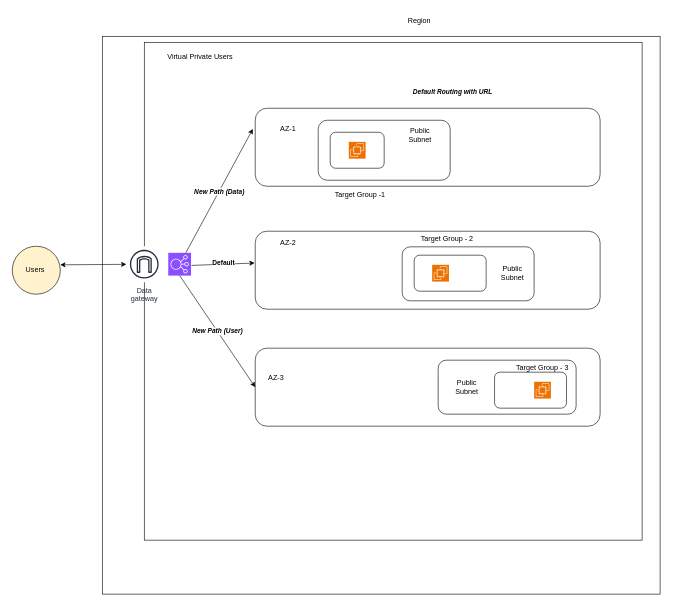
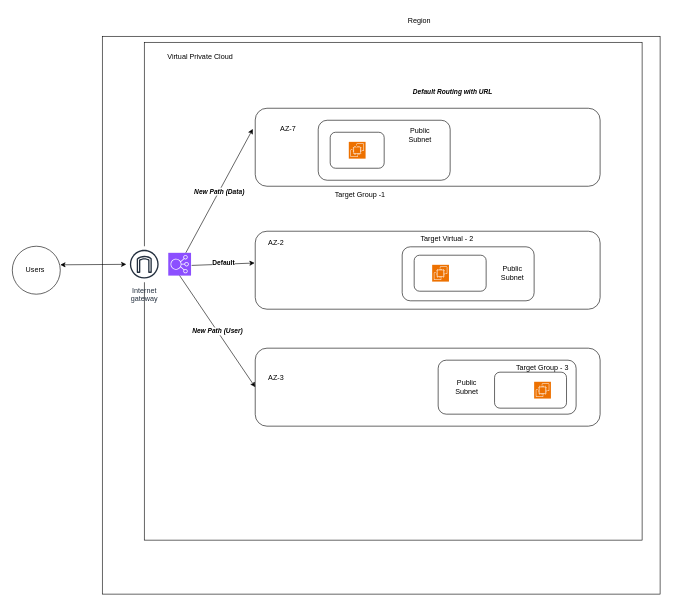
  <mxCell id="0" />
  <mxCell id="1" parent="0" />
  <mxCell id="2" value="" style="whiteSpace=wrap;html=1;" vertex="1" parent="1"><mxGeometry x="535" y="110" width="120" height="680" as="geometry" /></mxCell>
  <mxCell id="3" value="" style="rounded=1;whiteSpace=wrap;html=1;movable=1;resizable=1;rotatable=1;deletable=1;editable=1;locked=0;connectable=1;" vertex="1" parent="1"><mxGeometry x="535" y="110" width="120" height="640" as="geometry" /></mxCell>
  <mxCell id="4" value="" style="rounded=1;whiteSpace=wrap;html=1;" vertex="1" parent="1"><mxGeometry x="290" y="110" width="120" height="60" as="geometry" /></mxCell>
- <mxCell id="5" value="Users&amp;nbsp;" style="ellipse;whiteSpace=wrap;html=1;aspect=fixed;fillColor=#fff2cc;" vertex="1" parent="1"><mxGeometry x="20" y="410" width="80" height="80" as="geometry" /></mxCell>
+ <mxCell id="5" value="Users&amp;nbsp;" style="ellipse;whiteSpace=wrap;html=1;aspect=fixed;" vertex="1" parent="1"><mxGeometry x="20" y="410" width="80" height="80" as="geometry" /></mxCell>
  <mxCell id="6" value="" style="whiteSpace=wrap;html=1;aspect=fixed;" vertex="1" parent="1"><mxGeometry x="170" y="60" width="930" height="930" as="geometry" /></mxCell>
  <mxCell id="7" value="" style="whiteSpace=wrap;html=1;aspect=fixed;movable=1;resizable=1;rotatable=1;deletable=1;editable=1;locked=0;connectable=1;" vertex="1" parent="1"><mxGeometry x="240" y="70" width="830" height="830" as="geometry" /></mxCell>
  <mxCell id="8" value="Region&amp;nbsp;" style="text;html=1;align=center;verticalAlign=middle;resizable=0;points=[];autosize=1;strokeColor=none;fillColor=none;" vertex="1" parent="1"><mxGeometry x="670" y="20" width="60" height="30" as="geometry" /></mxCell>
- <mxCell id="9" value="Virtual Private Users&amp;nbsp;" style="text;html=1;align=center;verticalAlign=middle;whiteSpace=wrap;rounded=0;" vertex="1" parent="1"><mxGeometry x="230" y="80" width="210" height="30" as="geometry" /></mxCell>
+ <mxCell id="9" value="Virtual Private Cloud&amp;nbsp;" style="text;html=1;align=center;verticalAlign=middle;whiteSpace=wrap;rounded=0;" vertex="1" parent="1"><mxGeometry x="230" y="80" width="210" height="30" as="geometry" /></mxCell>
  <mxCell id="10" value="" style="rounded=1;whiteSpace=wrap;html=1;" vertex="1" parent="1"><mxGeometry x="425" y="180" width="575" height="130" as="geometry" /></mxCell>
- <mxCell id="11" value="AZ-1" style="text;html=1;align=center;verticalAlign=middle;whiteSpace=wrap;rounded=0;" vertex="1" parent="1"><mxGeometry x="450" y="200" width="60" height="30" as="geometry" /></mxCell>
+ <mxCell id="11" value="AZ-7" style="text;html=1;align=center;verticalAlign=middle;whiteSpace=wrap;rounded=0;" vertex="1" parent="1"><mxGeometry x="450" y="200" width="60" height="30" as="geometry" /></mxCell>
  <mxCell id="12" value="" style="rounded=1;whiteSpace=wrap;html=1;" vertex="1" parent="1"><mxGeometry x="425" y="385" width="575" height="130" as="geometry" /></mxCell>
  <mxCell id="13" value="" style="rounded=1;whiteSpace=wrap;html=1;" vertex="1" parent="1"><mxGeometry x="425" y="580" width="575" height="130" as="geometry" /></mxCell>
- <mxCell id="14" value="AZ-2" style="text;html=1;align=center;verticalAlign=middle;whiteSpace=wrap;rounded=0;" vertex="1" parent="1"><mxGeometry x="450" y="390" width="60" height="30" as="geometry" /></mxCell>
+ <mxCell id="14" value="AZ-2" style="text;html=1;align=center;verticalAlign=middle;whiteSpace=wrap;rounded=0;" vertex="1" parent="1"><mxGeometry x="430" y="390" width="60" height="30" as="geometry" /></mxCell>
  <mxCell id="15" value="AZ-3" style="text;html=1;align=center;verticalAlign=middle;whiteSpace=wrap;rounded=0;" vertex="1" parent="1"><mxGeometry x="430" y="615" width="60" height="30" as="geometry" /></mxCell>
- <mxCell id="16" value="Data&#10;gateway" style="sketch=0;outlineConnect=0;fontColor=#232F3E;gradientColor=none;strokeColor=#232F3E;fillColor=#ffffff;dashed=0;verticalLabelPosition=bottom;verticalAlign=top;align=center;html=1;fontSize=12;fontStyle=0;aspect=fixed;shape=mxgraph.aws4.resourceIcon;resIcon=mxgraph.aws4.internet_gateway;" vertex="1" parent="1"><mxGeometry x="210" y="410" width="60" height="60" as="geometry" /></mxCell>
+ <mxCell id="16" value="Internet&#10;gateway" style="sketch=0;outlineConnect=0;fontColor=#232F3E;gradientColor=none;strokeColor=#232F3E;fillColor=#ffffff;dashed=0;verticalLabelPosition=bottom;verticalAlign=top;align=center;html=1;fontSize=12;fontStyle=0;aspect=fixed;shape=mxgraph.aws4.resourceIcon;resIcon=mxgraph.aws4.internet_gateway;" vertex="1" parent="1"><mxGeometry x="210" y="410" width="60" height="60" as="geometry" /></mxCell>
  <mxCell id="17" value="" style="rounded=1;whiteSpace=wrap;html=1;" vertex="1" parent="1"><mxGeometry x="530" y="200" width="220" height="100" as="geometry" /></mxCell>
  <mxCell id="18" value="" style="rounded=1;whiteSpace=wrap;html=1;" vertex="1" parent="1"><mxGeometry x="670" y="411" width="220" height="90" as="geometry" /></mxCell>
  <mxCell id="19" value="" style="rounded=1;whiteSpace=wrap;html=1;" vertex="1" parent="1"><mxGeometry x="730" y="600" width="230" height="90" as="geometry" /></mxCell>
  <mxCell id="20" value="" style="sketch=0;points=[[0,0,0],[0.25,0,0],[0.5,0,0],[0.75,0,0],[1,0,0],[0,1,0],[0.25,1,0],[0.5,1,0],[0.75,1,0],[1,1,0],[0,0.25,0],[0,0.5,0],[0,0.75,0],[1,0.25,0],[1,0.5,0],[1,0.75,0]];outlineConnect=0;fontColor=#232F3E;fillColor=#8C4FFF;strokeColor=#ffffff;dashed=0;verticalLabelPosition=bottom;verticalAlign=top;align=center;html=1;fontSize=12;fontStyle=0;aspect=fixed;shape=mxgraph.aws4.resourceIcon;resIcon=mxgraph.aws4.elastic_load_balancing;" vertex="1" parent="1"><mxGeometry x="280" y="421" width="38" height="38" as="geometry" /></mxCell>
  <mxCell id="21" value="Target Group -1" style="text;html=1;align=center;verticalAlign=middle;whiteSpace=wrap;rounded=1;movable=0;resizable=0;rotatable=0;deletable=0;editable=0;locked=1;connectable=0;" vertex="1" parent="1"><mxGeometry x="540" y="209" width="120" height="230" as="geometry" /></mxCell>
  <mxCell id="22" value="" style="rounded=1;whiteSpace=wrap;html=1;" vertex="1" parent="1"><mxGeometry x="690" y="425" width="120" height="60" as="geometry" /></mxCell>
  <mxCell id="23" value="" style="rounded=1;whiteSpace=wrap;html=1;" vertex="1" parent="1"><mxGeometry x="550" y="220" width="90" height="60" as="geometry" /></mxCell>
  <mxCell id="24" value="" style="rounded=1;whiteSpace=wrap;html=1;" vertex="1" parent="1"><mxGeometry x="824" y="620" width="120" height="60" as="geometry" /></mxCell>
  <mxCell id="25" value="Public Subnet" style="text;html=1;align=center;verticalAlign=middle;whiteSpace=wrap;rounded=0;" vertex="1" parent="1"><mxGeometry x="670" y="210" width="60" height="30" as="geometry" /></mxCell>
  <mxCell id="26" value="Public Subnet" style="text;html=1;align=center;verticalAlign=middle;whiteSpace=wrap;rounded=0;" vertex="1" parent="1"><mxGeometry x="824" y="439" width="60" height="30" as="geometry" /></mxCell>
  <mxCell id="27" value="Public Subnet" style="text;html=1;align=center;verticalAlign=middle;whiteSpace=wrap;rounded=0;" vertex="1" parent="1"><mxGeometry x="748" y="630" width="60" height="30" as="geometry" /></mxCell>
  <mxCell id="28" value="" style="endArrow=classic;html=1;rounded=0;" edge="1" parent="1" source="20"><mxGeometry relative="1" as="geometry"><mxPoint x="360" y="390" as="sourcePoint" /><mxPoint x="421" y="214.5" as="targetPoint" /></mxGeometry></mxCell>
  <mxCell id="29" value="&lt;b&gt;&lt;i&gt;New Path (Data)&lt;/i&gt;&lt;/b&gt;" style="edgeLabel;resizable=0;html=1;;align=center;verticalAlign=middle;" connectable="0" vertex="1" parent="28"><mxGeometry relative="1" as="geometry" /></mxCell>
  <mxCell id="30" value="" style="endArrow=classic;html=1;rounded=0;exitX=0.5;exitY=1;exitDx=0;exitDy=0;exitPerimeter=0;entryX=0;entryY=0.5;entryDx=0;entryDy=0;" edge="1" parent="1" source="20" target="13"><mxGeometry relative="1" as="geometry"><mxPoint x="320" y="730.5" as="sourcePoint" /><mxPoint x="421" y="520" as="targetPoint" /></mxGeometry></mxCell>
  <mxCell id="31" value="&lt;b&gt;&lt;i&gt;New Path (User)&lt;/i&gt;&lt;/b&gt;" style="edgeLabel;resizable=0;html=1;;align=center;verticalAlign=middle;" connectable="0" vertex="1" parent="30"><mxGeometry relative="1" as="geometry" /></mxCell>
  <mxCell id="32" value="" style="endArrow=classic;html=1;rounded=0;" edge="1" parent="1"><mxGeometry relative="1" as="geometry"><mxPoint x="319" y="442" as="sourcePoint" /><mxPoint x="424" y="438" as="targetPoint" /><Array as="points"><mxPoint x="424" y="438" /></Array></mxGeometry></mxCell>
  <mxCell id="33" value="&lt;b&gt;&lt;i&gt;Default Routing with URL&lt;/i&gt;&lt;/b&gt;" style="edgeLabel;resizable=0;html=1;;align=center;verticalAlign=middle;" connectable="0" vertex="1" parent="32"><mxGeometry relative="1" as="geometry"><mxPoint x="382" y="-288" as="offset" /></mxGeometry></mxCell>
  <mxCell id="34" value="&lt;b&gt;Default&lt;/b&gt;" style="edgeLabel;html=1;align=center;verticalAlign=middle;resizable=0;points=[];" vertex="1" connectable="0" parent="32"><mxGeometry x="0.011" y="2" relative="1" as="geometry"><mxPoint as="offset" /></mxGeometry></mxCell>
  <mxCell id="35" value="" style="sketch=0;points=[[0,0,0],[0.25,0,0],[0.5,0,0],[0.75,0,0],[1,0,0],[0,1,0],[0.25,1,0],[0.5,1,0],[0.75,1,0],[1,1,0],[0,0.25,0],[0,0.5,0],[0,0.75,0],[1,0.25,0],[1,0.5,0],[1,0.75,0]];outlineConnect=0;fontColor=#232F3E;fillColor=#ED7100;strokeColor=#ffffff;dashed=0;verticalLabelPosition=bottom;verticalAlign=top;align=center;html=1;fontSize=12;fontStyle=0;aspect=fixed;shape=mxgraph.aws4.resourceIcon;resIcon=mxgraph.aws4.ec2;" vertex="1" parent="1"><mxGeometry x="581" y="236" width="28" height="28" as="geometry" /></mxCell>
  <mxCell id="36" value="" style="sketch=0;points=[[0,0,0],[0.25,0,0],[0.5,0,0],[0.75,0,0],[1,0,0],[0,1,0],[0.25,1,0],[0.5,1,0],[0.75,1,0],[1,1,0],[0,0.25,0],[0,0.5,0],[0,0.75,0],[1,0.25,0],[1,0.5,0],[1,0.75,0]];outlineConnect=0;fontColor=#232F3E;fillColor=#ED7100;strokeColor=#ffffff;dashed=0;verticalLabelPosition=bottom;verticalAlign=top;align=center;html=1;fontSize=12;fontStyle=0;aspect=fixed;shape=mxgraph.aws4.resourceIcon;resIcon=mxgraph.aws4.ec2;" vertex="1" parent="1"><mxGeometry x="720" y="441" width="28" height="28" as="geometry" /></mxCell>
  <mxCell id="37" value="" style="sketch=0;points=[[0,0,0],[0.25,0,0],[0.5,0,0],[0.75,0,0],[1,0,0],[0,1,0],[0.25,1,0],[0.5,1,0],[0.75,1,0],[1,1,0],[0,0.25,0],[0,0.5,0],[0,0.75,0],[1,0.25,0],[1,0.5,0],[1,0.75,0]];outlineConnect=0;fontColor=#232F3E;fillColor=#ED7100;strokeColor=#ffffff;dashed=0;verticalLabelPosition=bottom;verticalAlign=top;align=center;html=1;fontSize=12;fontStyle=0;aspect=fixed;shape=mxgraph.aws4.resourceIcon;resIcon=mxgraph.aws4.ec2;" vertex="1" parent="1"><mxGeometry x="890" y="636" width="28" height="28" as="geometry" /></mxCell>
  <mxCell id="38" value="" style="endArrow=classic;startArrow=classic;html=1;rounded=0;" edge="1" parent="1" target="16"><mxGeometry width="50" height="50" relative="1" as="geometry"><mxPoint x="100" y="441" as="sourcePoint" /><mxPoint x="150" y="391" as="targetPoint" /></mxGeometry></mxCell>
- <mxCell id="39" value="Target Group -&amp;nbsp;&lt;span style=&quot;background-color: transparent; color: light-dark(rgb(0, 0, 0), rgb(255, 255, 255));&quot;&gt;2&lt;/span&gt;&lt;div&gt;&lt;div&gt;&lt;br&gt;&lt;/div&gt;&lt;div&gt;&lt;br&gt;&lt;/div&gt;&lt;div&gt;&lt;br&gt;&lt;/div&gt;&lt;div&gt;&lt;br&gt;&lt;/div&gt;&lt;div&gt;&lt;br&gt;&lt;/div&gt;&lt;div&gt;&lt;br&gt;&lt;/div&gt;&lt;/div&gt;" style="text;html=1;align=center;verticalAlign=middle;whiteSpace=wrap;rounded=1;movable=1;resizable=1;rotatable=1;deletable=1;editable=1;locked=0;connectable=1;" vertex="1" parent="1"><mxGeometry x="685" y="374.5" width="120" height="131" as="geometry" /></mxCell>
+ <mxCell id="39" value="Target Virtual -&amp;nbsp;&lt;span style=&quot;background-color: transparent; color: light-dark(rgb(0, 0, 0), rgb(255, 255, 255));&quot;&gt;2&lt;/span&gt;&lt;div&gt;&lt;div&gt;&lt;br&gt;&lt;/div&gt;&lt;div&gt;&lt;br&gt;&lt;/div&gt;&lt;div&gt;&lt;br&gt;&lt;/div&gt;&lt;div&gt;&lt;br&gt;&lt;/div&gt;&lt;div&gt;&lt;br&gt;&lt;/div&gt;&lt;div&gt;&lt;br&gt;&lt;/div&gt;&lt;/div&gt;" style="text;html=1;align=center;verticalAlign=middle;whiteSpace=wrap;rounded=1;movable=1;resizable=1;rotatable=1;deletable=1;editable=1;locked=0;connectable=1;" vertex="1" parent="1"><mxGeometry x="685" y="374.5" width="120" height="131" as="geometry" /></mxCell>
  <mxCell id="40" value="Target Group -&amp;nbsp;&lt;span style=&quot;background-color: transparent; color: light-dark(rgb(0, 0, 0), rgb(255, 255, 255));&quot;&gt;3&lt;/span&gt;&lt;div&gt;&lt;div&gt;&lt;br&gt;&lt;/div&gt;&lt;div&gt;&lt;br&gt;&lt;/div&gt;&lt;div&gt;&lt;br&gt;&lt;/div&gt;&lt;div&gt;&lt;br&gt;&lt;/div&gt;&lt;div&gt;&lt;br&gt;&lt;/div&gt;&lt;div&gt;&lt;br&gt;&lt;/div&gt;&lt;/div&gt;" style="text;html=1;align=center;verticalAlign=middle;whiteSpace=wrap;rounded=1;movable=1;resizable=1;rotatable=1;deletable=1;editable=1;locked=0;connectable=1;" vertex="1" parent="1"><mxGeometry x="844" y="590" width="120" height="131" as="geometry" /></mxCell>
